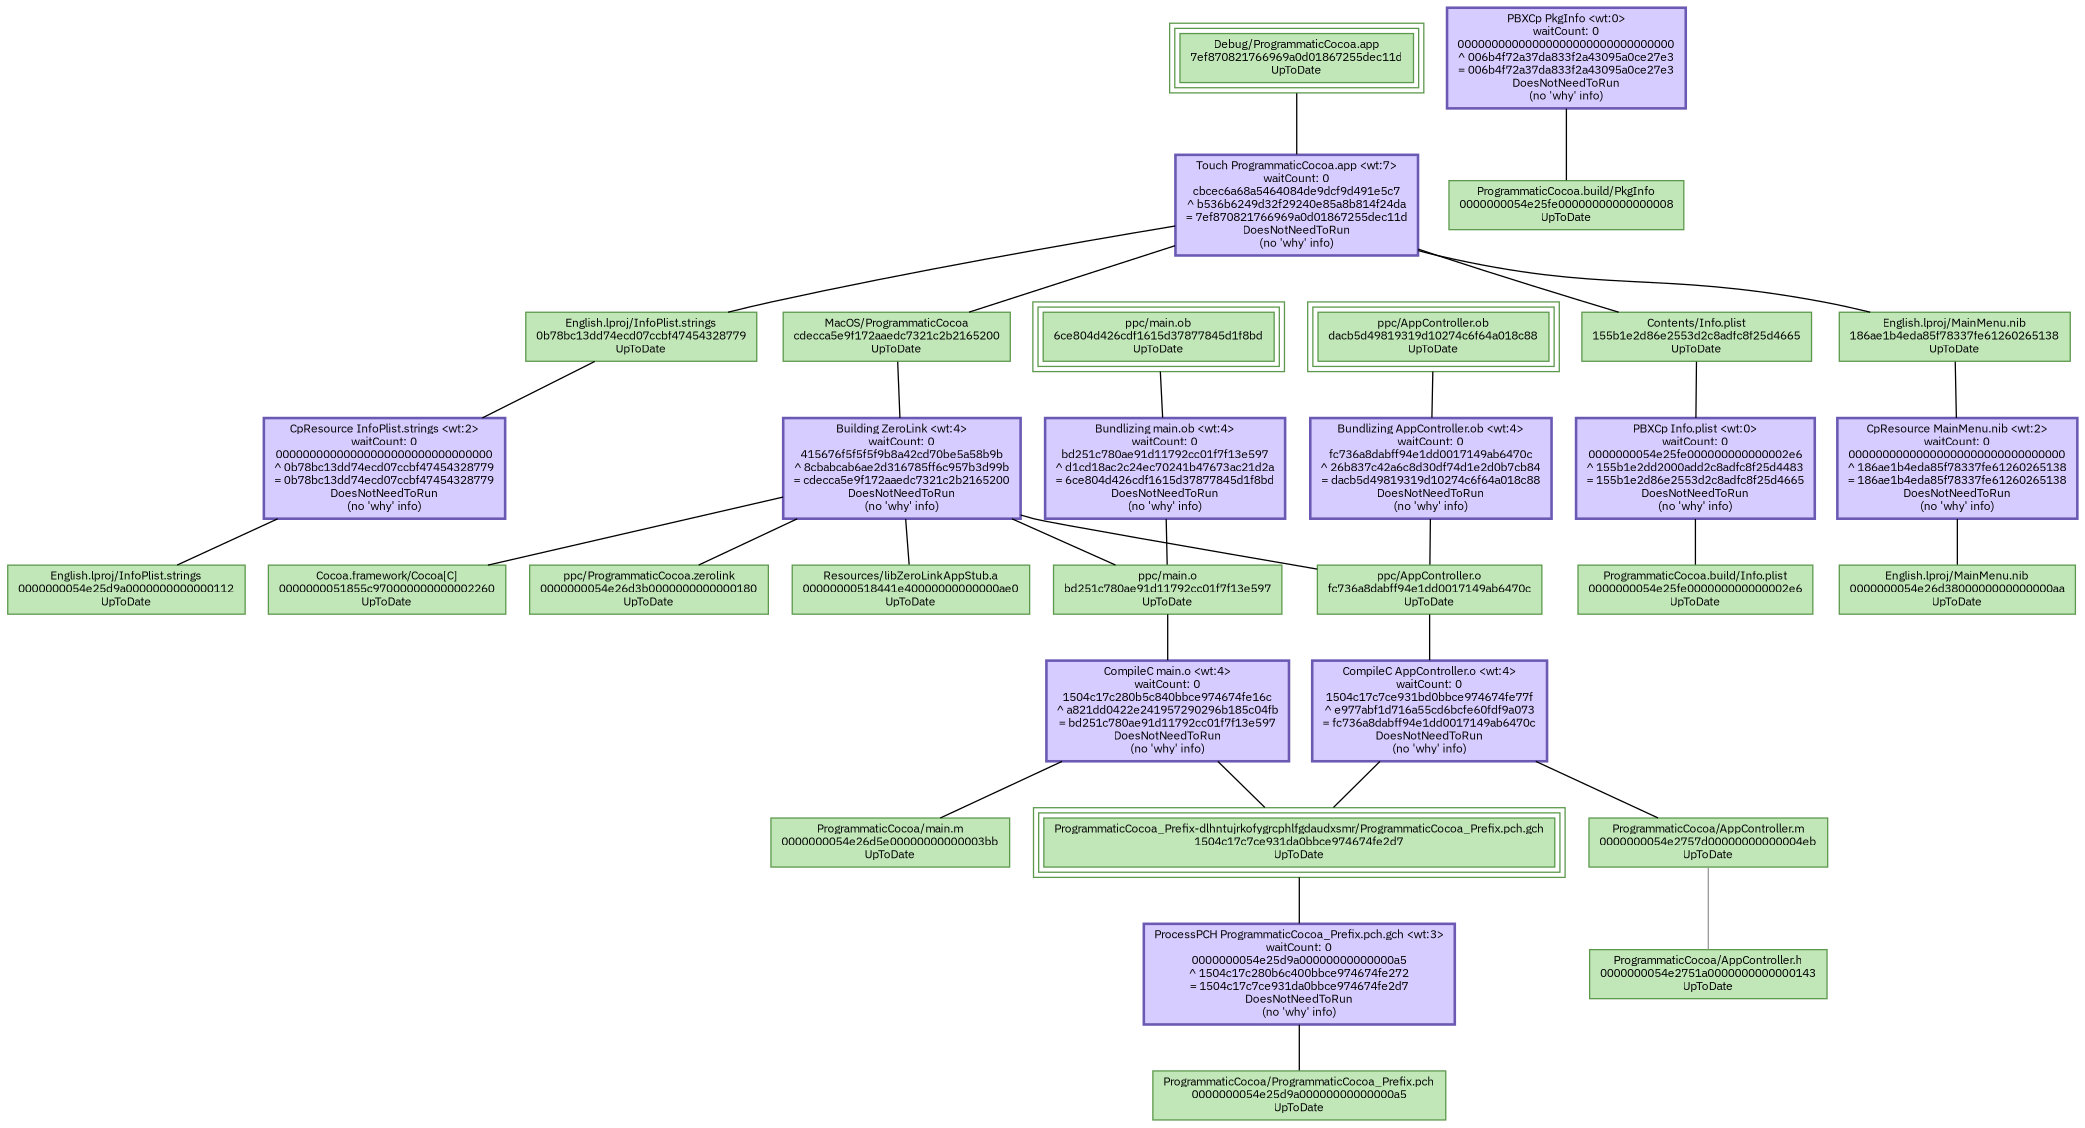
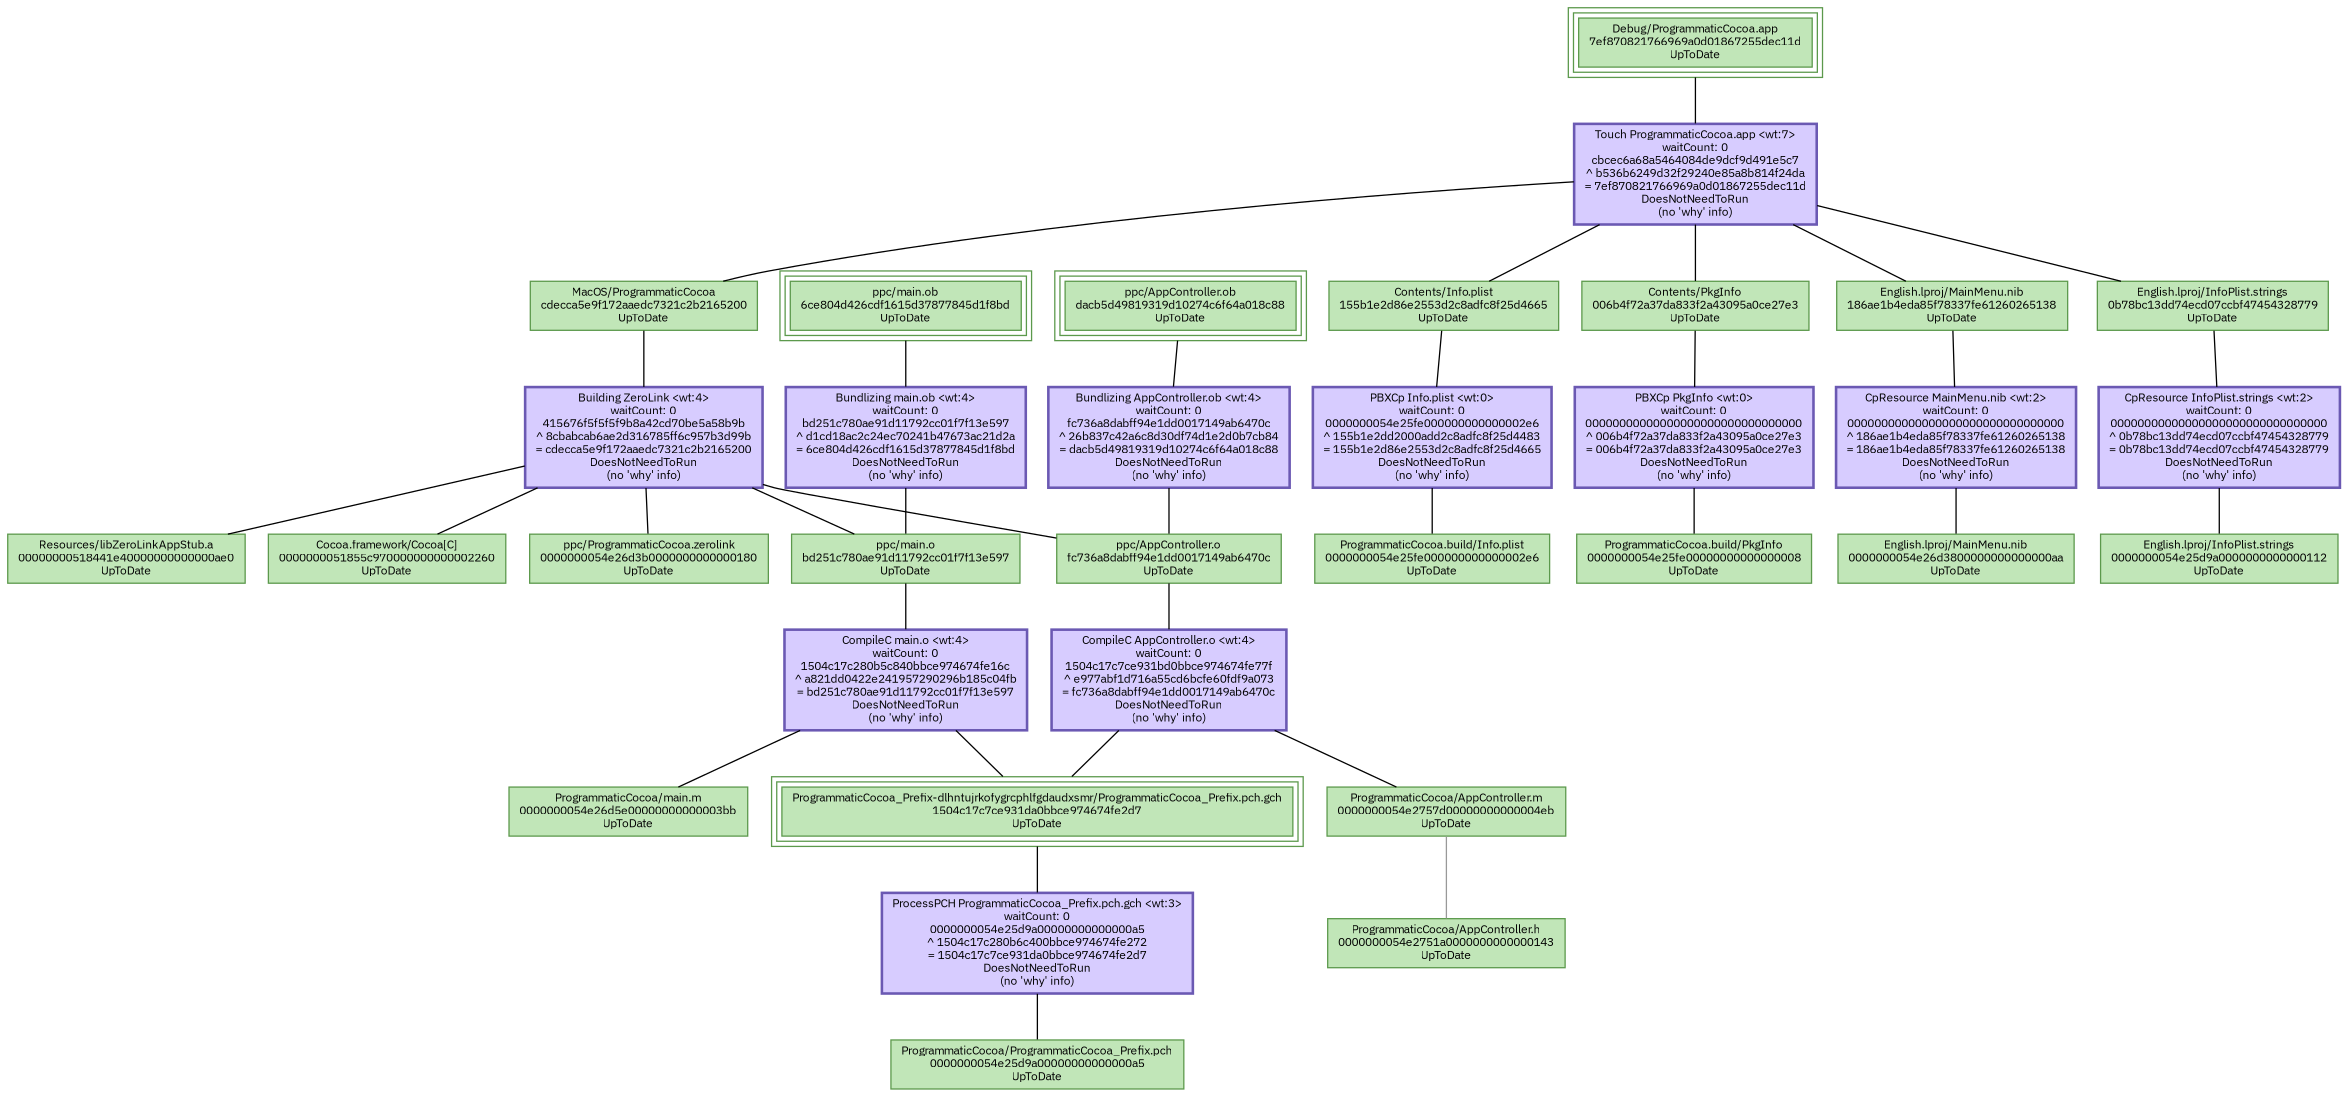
  digraph {
    concentrate=false
    fontname="IBM Plex Sans"
    node [color="0.3 0.5 0.6" fillcolor="0.3 0.2 0.9" fontname="IBM Plex Sans" fontsize=9 shape=box style=filled]
    edge [arrowhead=none arrowtail=normal color=black style=solid fontname="IBM Plex Sans"]
    n1 [label="Debug/ProgrammaticCocoa.app\n7ef870821766969a0d01867255dec11d\nUpToDate" peripheries=3]
    n2 [color="0.7 0.5 0.7" fillcolor="0.7 0.2 1.0" label="Touch ProgrammaticCocoa.app <wt:7>\nwaitCount: 0\ncbcec6a68a5464084de9dcf9d491e5c7\n^ b536b6249d32f29240e85a8b814f24da\n= 7ef870821766969a0d01867255dec11d\nDoesNotNeedToRun\n(no 'why' info)" style="filled,bold"]
    n3 [label="Contents/Info.plist\n155b1e2d86e2553d2c8adfc8f25d4665\nUpToDate"]
    n4 [color="0.7 0.5 0.7" fillcolor="0.7 0.2 1.0" label="PBXCp Info.plist <wt:0>\nwaitCount: 0\n0000000054e25fe000000000000002e6\n^ 155b1e2dd2000add2c8adfc8f25d4483\n= 155b1e2d86e2553d2c8adfc8f25d4665\nDoesNotNeedToRun\n(no 'why' info)" style="filled,bold"]
    n5 [label="ProgrammaticCocoa.build/Info.plist\n0000000054e25fe000000000000002e6\nUpToDate"]
+   n6 [label="Contents/PkgInfo\n006b4f72a37da833f2a43095a0ce27e3\nUpToDate"]
    n7 [color="0.7 0.5 0.7" fillcolor="0.7 0.2 1.0" label="PBXCp PkgInfo <wt:0>\nwaitCount: 0\n00000000000000000000000000000000\n^ 006b4f72a37da833f2a43095a0ce27e3\n= 006b4f72a37da833f2a43095a0ce27e3\nDoesNotNeedToRun\n(no 'why' info)" style="filled,bold"]
    n8 [label="ProgrammaticCocoa.build/PkgInfo\n0000000054e25fe00000000000000008\nUpToDate"]
    n9 [label="English.lproj/MainMenu.nib\n186ae1b4eda85f78337fe61260265138\nUpToDate"]
    n10 [color="0.7 0.5 0.7" fillcolor="0.7 0.2 1.0" label="CpResource MainMenu.nib <wt:2>\nwaitCount: 0\n00000000000000000000000000000000\n^ 186ae1b4eda85f78337fe61260265138\n= 186ae1b4eda85f78337fe61260265138\nDoesNotNeedToRun\n(no 'why' info)" style="filled,bold"]
    n11 [label="English.lproj/MainMenu.nib\n0000000054e26d3800000000000000aa\nUpToDate"]
    n12 [label="English.lproj/InfoPlist.strings\n0b78bc13dd74ecd07ccbf47454328779\nUpToDate"]
    n13 [color="0.7 0.5 0.7" fillcolor="0.7 0.2 1.0" label="CpResource InfoPlist.strings <wt:2>\nwaitCount: 0\n00000000000000000000000000000000\n^ 0b78bc13dd74ecd07ccbf47454328779\n= 0b78bc13dd74ecd07ccbf47454328779\nDoesNotNeedToRun\n(no 'why' info)" style="filled,bold"]
    n14 [label="English.lproj/InfoPlist.strings\n0000000054e25d9a0000000000000112\nUpToDate"]
    n15 [label="ppc/main.o\nbd251c780ae91d11792cc01f7f13e597\nUpToDate"]
    n16 [color="0.7 0.5 0.7" fillcolor="0.7 0.2 1.0" label="CompileC main.o <wt:4>\nwaitCount: 0\n1504c17c280b5c840bbce974674fe16c\n^ a821dd0422e241957290296b185c04fb\n= bd251c780ae91d11792cc01f7f13e597\nDoesNotNeedToRun\n(no 'why' info)" style="filled,bold"]
    n17 [label="ProgrammaticCocoa/ProgrammaticCocoa_Prefix.pch\n0000000054e25d9a00000000000000a5\nUpToDate"]
    n18 [label="ProgrammaticCocoa_Prefix-dlhntujrkofygrcphlfgdaudxsmr/ProgrammaticCocoa_Prefix.pch.gch\n1504c17c7ce931da0bbce974674fe2d7\nUpToDate" peripheries=3]
    n19 [color="0.7 0.5 0.7" fillcolor="0.7 0.2 1.0" label="ProcessPCH ProgrammaticCocoa_Prefix.pch.gch <wt:3>\nwaitCount: 0\n0000000054e25d9a00000000000000a5\n^ 1504c17c280b6c400bbce974674fe272\n= 1504c17c7ce931da0bbce974674fe2d7\nDoesNotNeedToRun\n(no 'why' info)" style="filled,bold"]
    n20 [label="ProgrammaticCocoa/main.m\n0000000054e26d5e00000000000003bb\nUpToDate"]
    n21 [label="ppc/AppController.o\nfc736a8dabff94e1dd0017149ab6470c\nUpToDate"]
    n22 [color="0.7 0.5 0.7" fillcolor="0.7 0.2 1.0" label="CompileC AppController.o <wt:4>\nwaitCount: 0\n1504c17c7ce931bd0bbce974674fe77f\n^ e977abf1d716a55cd6bcfe60fdf9a073\n= fc736a8dabff94e1dd0017149ab6470c\nDoesNotNeedToRun\n(no 'why' info)" style="filled,bold"]
    n23 [label="ProgrammaticCocoa/AppController.m\n0000000054e2757d00000000000004eb\nUpToDate"]
    n24 [label="ProgrammaticCocoa/AppController.h\n0000000054e2751a0000000000000143\nUpToDate"]
    n25 [label="MacOS/ProgrammaticCocoa\ncdecca5e9f172aaedc7321c2b2165200\nUpToDate"]
    n26 [color="0.7 0.5 0.7" fillcolor="0.7 0.2 1.0" label="Building ZeroLink <wt:4>\nwaitCount: 0\n415676f5f5f5f9b8a42cd70be5a58b9b\n^ 8cbabcab6ae2d316785ff6c957b3d99b\n= cdecca5e9f172aaedc7321c2b2165200\nDoesNotNeedToRun\n(no 'why' info)" style="filled,bold"]
    n27 [label="ppc/main.ob\n6ce804d426cdf1615d37877845d1f8bd\nUpToDate" peripheries=3]
    n28 [color="0.7 0.5 0.7" fillcolor="0.7 0.2 1.0" label="Bundlizing main.ob <wt:4>\nwaitCount: 0\nbd251c780ae91d11792cc01f7f13e597\n^ d1cd18ac2c24ec70241b47673ac21d2a\n= 6ce804d426cdf1615d37877845d1f8bd\nDoesNotNeedToRun\n(no 'why' info)" style="filled,bold"]
    n29 [label="ppc/AppController.ob\ndacb5d49819319d10274c6f64a018c88\nUpToDate" peripheries=3]
    n30 [color="0.7 0.5 0.7" fillcolor="0.7 0.2 1.0" label="Bundlizing AppController.ob <wt:4>\nwaitCount: 0\nfc736a8dabff94e1dd0017149ab6470c\n^ 26b837c42a6c8d30df74d1e2d0b7cb84\n= dacb5d49819319d10274c6f64a018c88\nDoesNotNeedToRun\n(no 'why' info)" style="filled,bold"]
    n31 [label="Resources/libZeroLinkAppStub.a\n00000000518441e40000000000000ae0\nUpToDate"]
    n32 [label="Cocoa.framework/Cocoa[C]\n0000000051855c970000000000002260\nUpToDate"]
    n33 [label="ppc/ProgrammaticCocoa.zerolink\n0000000054e26d3b0000000000000180\nUpToDate"]
    n1 -> n2
    n2 -> n3
+   n2 -> n6
    n2 -> n9
    n2 -> n12
    n2 -> n25
    n3 -> n4
    n4 -> n5
+   n6 -> n7
    n7 -> n8
    n9 -> n10
    n10 -> n11
    n12 -> n13
    n13 -> n14
    n15 -> n16
    n16 -> n18
    n16 -> n20
    n18 -> n19
    n19 -> n17
    n21 -> n22
    n22 -> n18
    n22 -> n23
    n23 -> n24 [color=gray60]
    n25 -> n26
    n26 -> n15
    n26 -> n21
    n26 -> n31
    n26 -> n32
    n26 -> n33
    n27 -> n28
    n28 -> n15
    n29 -> n30
    n30 -> n21
  }
